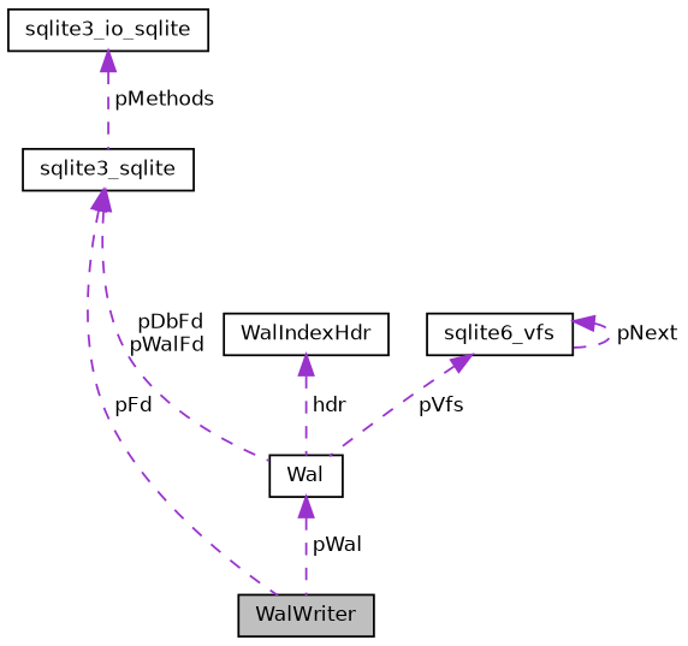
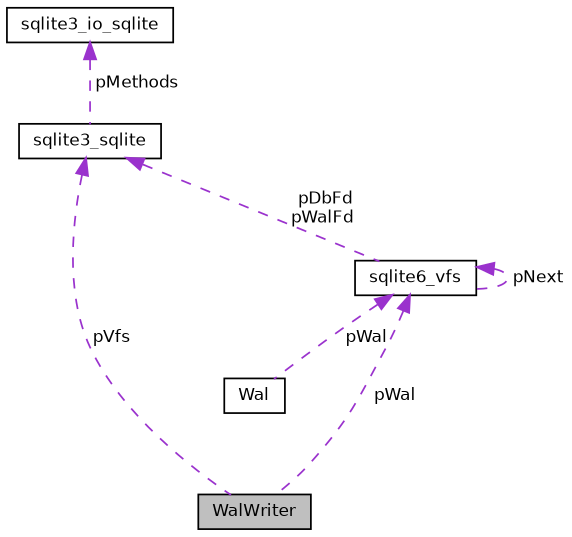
  digraph {
    node [color=black fillcolor=white fontname=Helvetica fontsize=10 shape=record style=filled]
    edge [color=darkorchid3 dir=back fontname=Helvetica fontsize=10 labelfontname=Helvetica labelfontsize=10 style=dashed]
    n1 [fillcolor=grey75 fontcolor=black height=0.2 label=WalWriter width=0.4]
    n2 [height=0.2 label=sqlite3_sqlite width=0.4]
    n3 [height=0.2 label=Wal width=0.4]
    n4 [height=0.2 label=sqlite3_io_sqlite width=0.4]
    n5 [height=0.2 label=sqlite6_vfs width=0.4]
-   n6 [height=0.2 label=WalIndexHdr width=0.4]
-   n2 -> n1 [label=" pFd"]
-   n2 -> n3 [label=" pDbFd\npWalFd"]
-   n3 -> n1 [label=" pWal"]
+   n2 -> n1 [label=" pVfs"]
+   n2 -> n5 [label=" pDbFd\npWalFd"]
+   n5 -> n1 [label=" pWal"]
    n4 -> n2 [label=" pMethods"]
-   n5 -> n3 [label=" pVfs"]
+   n5 -> n3 [label=" pWal"]
    n5 -> n5 [label=" pNext"]
-   n6 -> n3 [label=" hdr"]
  }
